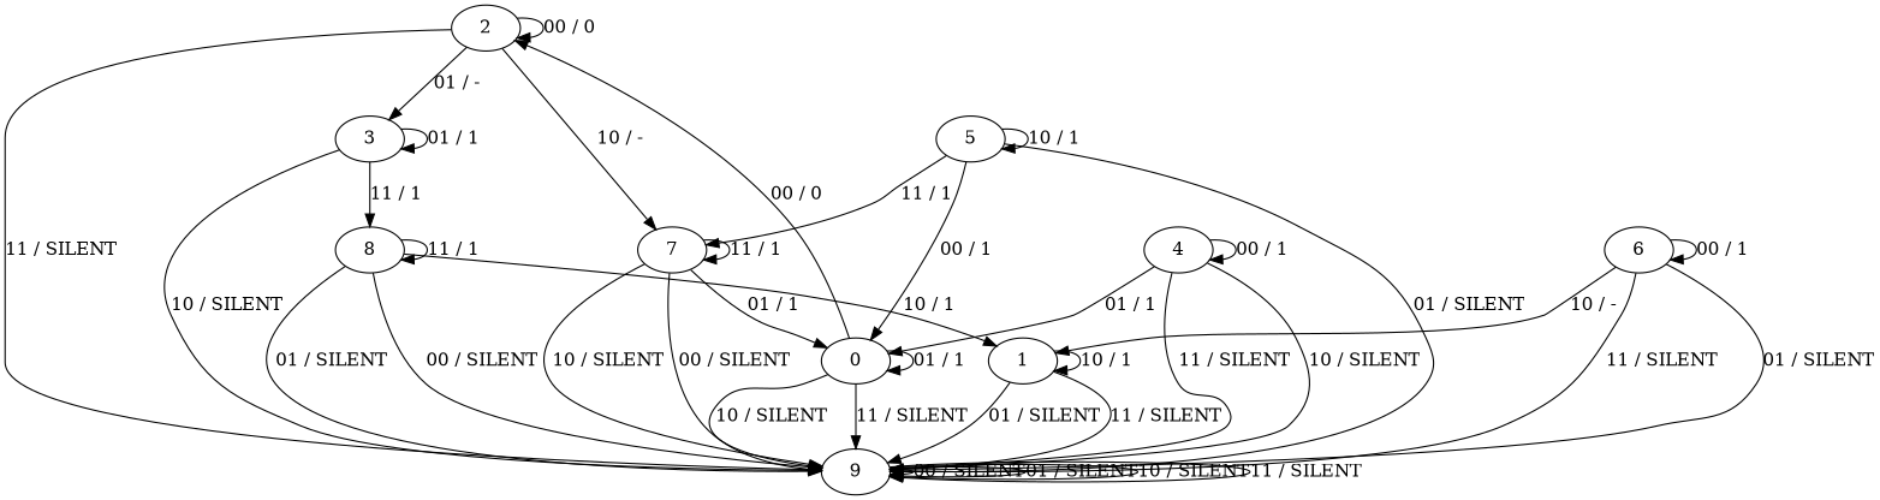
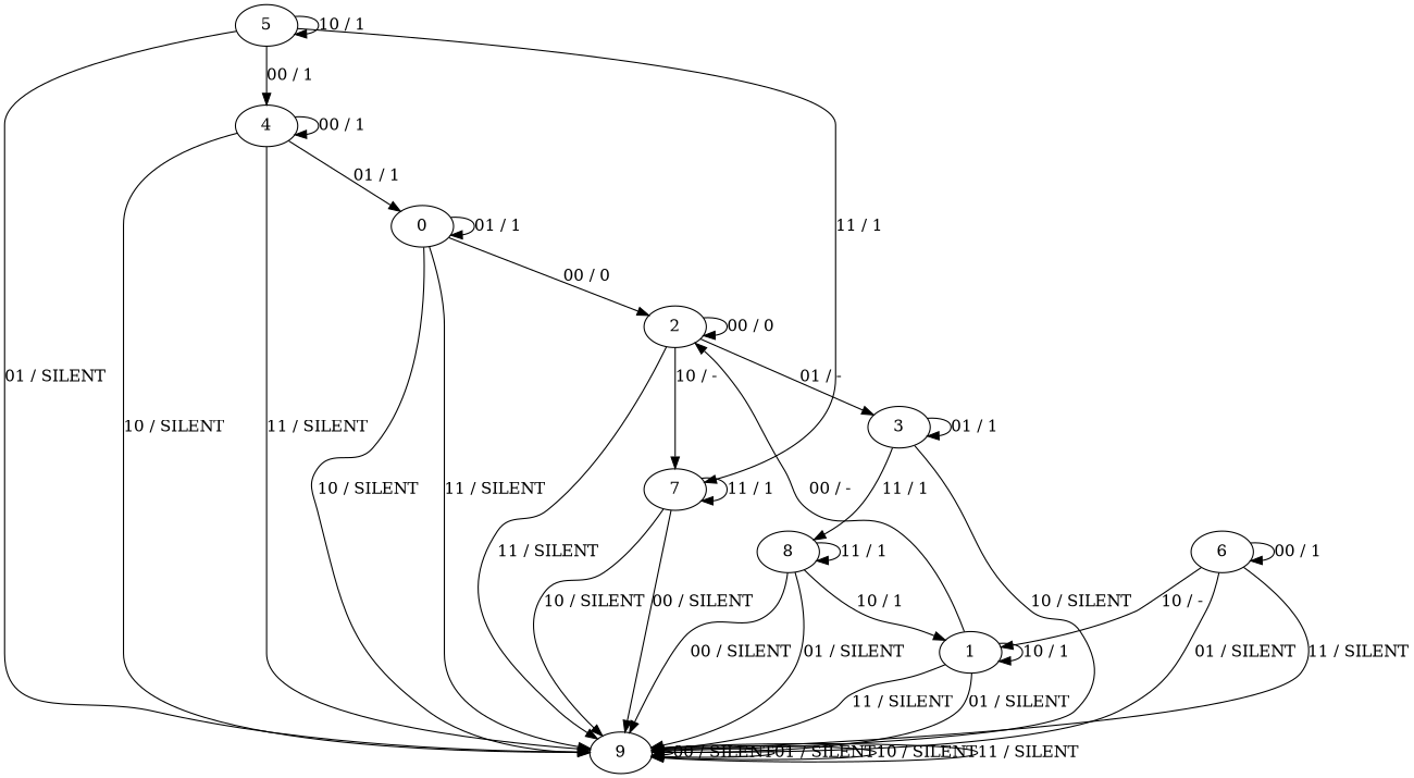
  digraph {
    2
    3
    9
    7
    8
    5
    4
    0
    1
    6
    2 -> 2 [label="00 / 0"]
    2 -> 3 [label="01 / -"]
    2 -> 9 [label="11 / SILENT"]
    2 -> 7 [label="10 / -"]
    3 -> 3 [label="01 / 1"]
    3 -> 9 [label="10 / SILENT"]
    3 -> 8 [label="11 / 1"]
    9 -> 9 [label="00 / SILENT"]
    9 -> 9 [label="01 / SILENT"]
    9 -> 9 [label="10 / SILENT"]
    9 -> 9 [label="11 / SILENT"]
    7 -> 9 [label="00 / SILENT"]
    7 -> 9 [label="10 / SILENT"]
    7 -> 7 [label="11 / 1"]
-   7 -> 0 [label="01 / 1"]
    8 -> 9 [label="00 / SILENT"]
    8 -> 9 [label="01 / SILENT"]
    8 -> 8 [label="11 / 1"]
    8 -> 1 [label="10 / 1"]
    5 -> 9 [label="01 / SILENT"]
    5 -> 7 [label="11 / 1"]
    5 -> 5 [label="10 / 1"]
-   5 -> 0 [label="00 / 1"]
+   5 -> 4 [label="00 / 1"]
    4 -> 9 [label="10 / SILENT"]
    4 -> 9 [label="11 / SILENT"]
    4 -> 4 [label="00 / 1"]
    4 -> 0 [label="01 / 1"]
    0 -> 2 [label="00 / 0"]
    0 -> 9 [label="10 / SILENT"]
    0 -> 9 [label="11 / SILENT"]
    0 -> 0 [label="01 / 1"]
+   1 -> 2 [label="00 / -"]
    1 -> 9 [label="01 / SILENT"]
    1 -> 9 [label="11 / SILENT"]
    1 -> 1 [label="10 / 1"]
    6 -> 9 [label="01 / SILENT"]
    6 -> 9 [label="11 / SILENT"]
    6 -> 1 [label="10 / -"]
    6 -> 6 [label="00 / 1"]
  }
